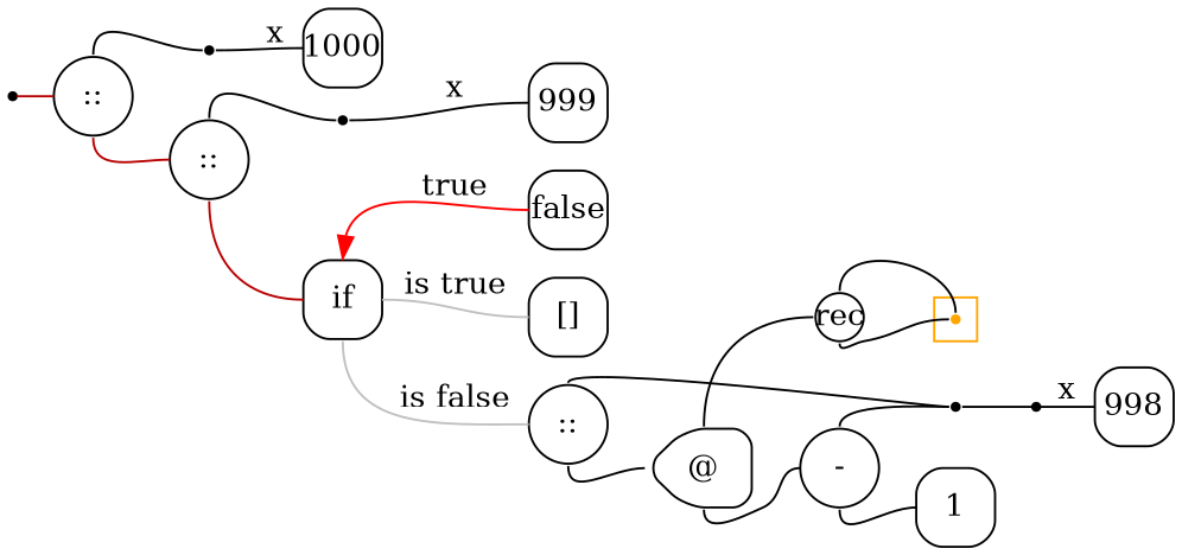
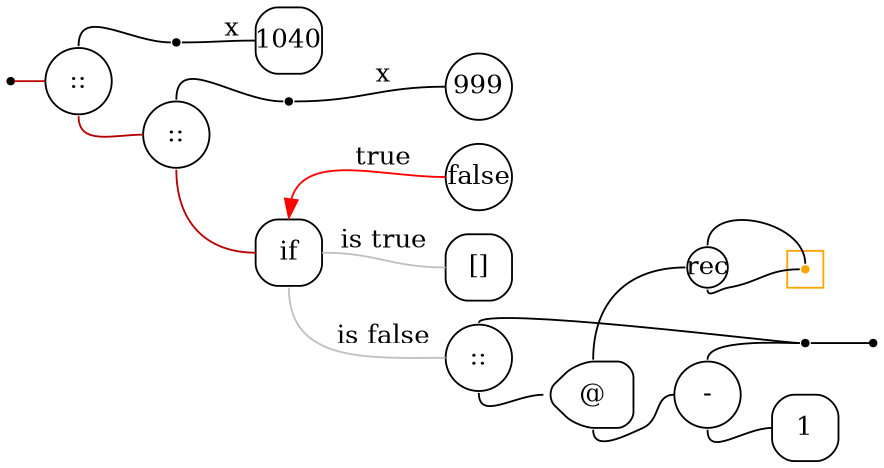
  digraph {
    labeldistance=0
    nodesep=.175
    rankdir=LR
    ranksep=.175
    node [color="#000000" fixedsize=true orientation=90 shape=square style=rounded]
    edge [arrowhead=none arrowtail=none headport=w tailport=n]
    ndcluster_nd162 [color=orange shape=point style=""]
    nd1 [shape=point color="" orientation="" style=""]
    n3 [label="::" shape=circle orientation=""]
    n4 [label=" " shape=point color=""]
    n5 [label="::" shape=circle orientation=""]
-   n6 [label=1000]
+   n6 [label=1040]
    n7 [label=" " shape=point color=""]
    n8 [label=if orientation=""]
-   n9 [label=999]
+   n9 [label=999 shape=circle]
    n10 [label="[]"]
    n11 [label="::" shape=circle orientation=""]
-   n12 [label=false]
-   n13 [label=998]
+   n12 [label=false shape=circle]
    n14 [height=.3 label=rec shape=circle width=.3 orientation=""]
    n15 [label="@" shape=house]
    n16 [label=" " shape=point color=""]
    n17 [label="-" shape=circle orientation=""]
    n18 [label=" " shape=point color=""]
    n19 [label=1]
    subgraph cluster_1 {
      color=orange
      style=fill
      ndcluster_nd162
    }
    nd1 -> n3 [color="#b70000" tailport=e]
    n3 -> n4
    n3 -> n5 [color="#b70000" tailport=s]
    n4 -> n6 [label=x tailport=e]
    n5 -> n7
    n5 -> n8 [color="#b70000" tailport=s]
    n7 -> n9 [label=x tailport=e]
    n8 -> n10 [color=grey label="is true" tailport=e]
    n8 -> n11 [color=grey label="is false" tailport=s]
    n8 -> n12 [arrowtail=normal color=red dir=back label=true]
    n11 -> n15 [tailport=s]
    n11 -> n16
    n14 -> ndcluster_nd162 [dir=back headport=n]
    n14 -> ndcluster_nd162 [tailport=s]
    n15 -> n14
    n15 -> n17 [tailport=s]
    n16 -> n18 [tailport=e]
    n17 -> n16
    n17 -> n19 [tailport=s]
-   n18 -> n13 [label=x tailport=e]
  }
